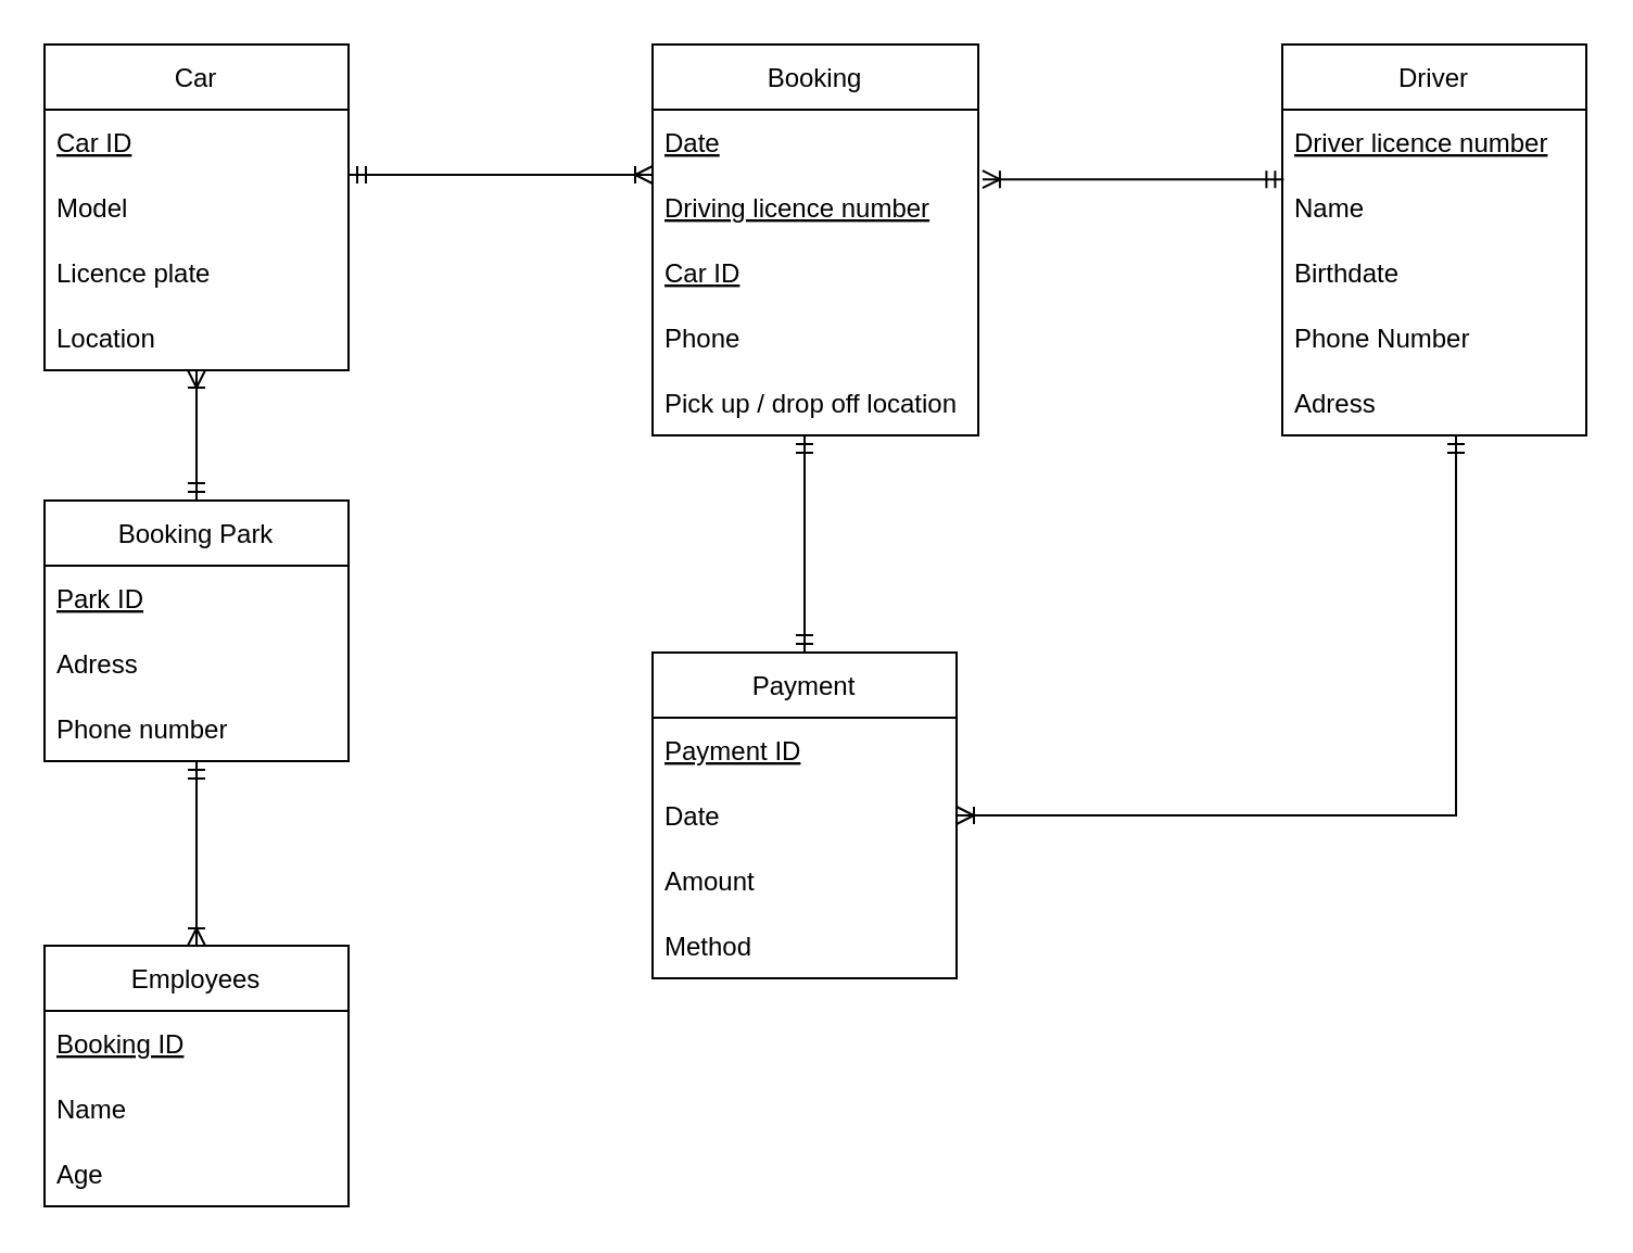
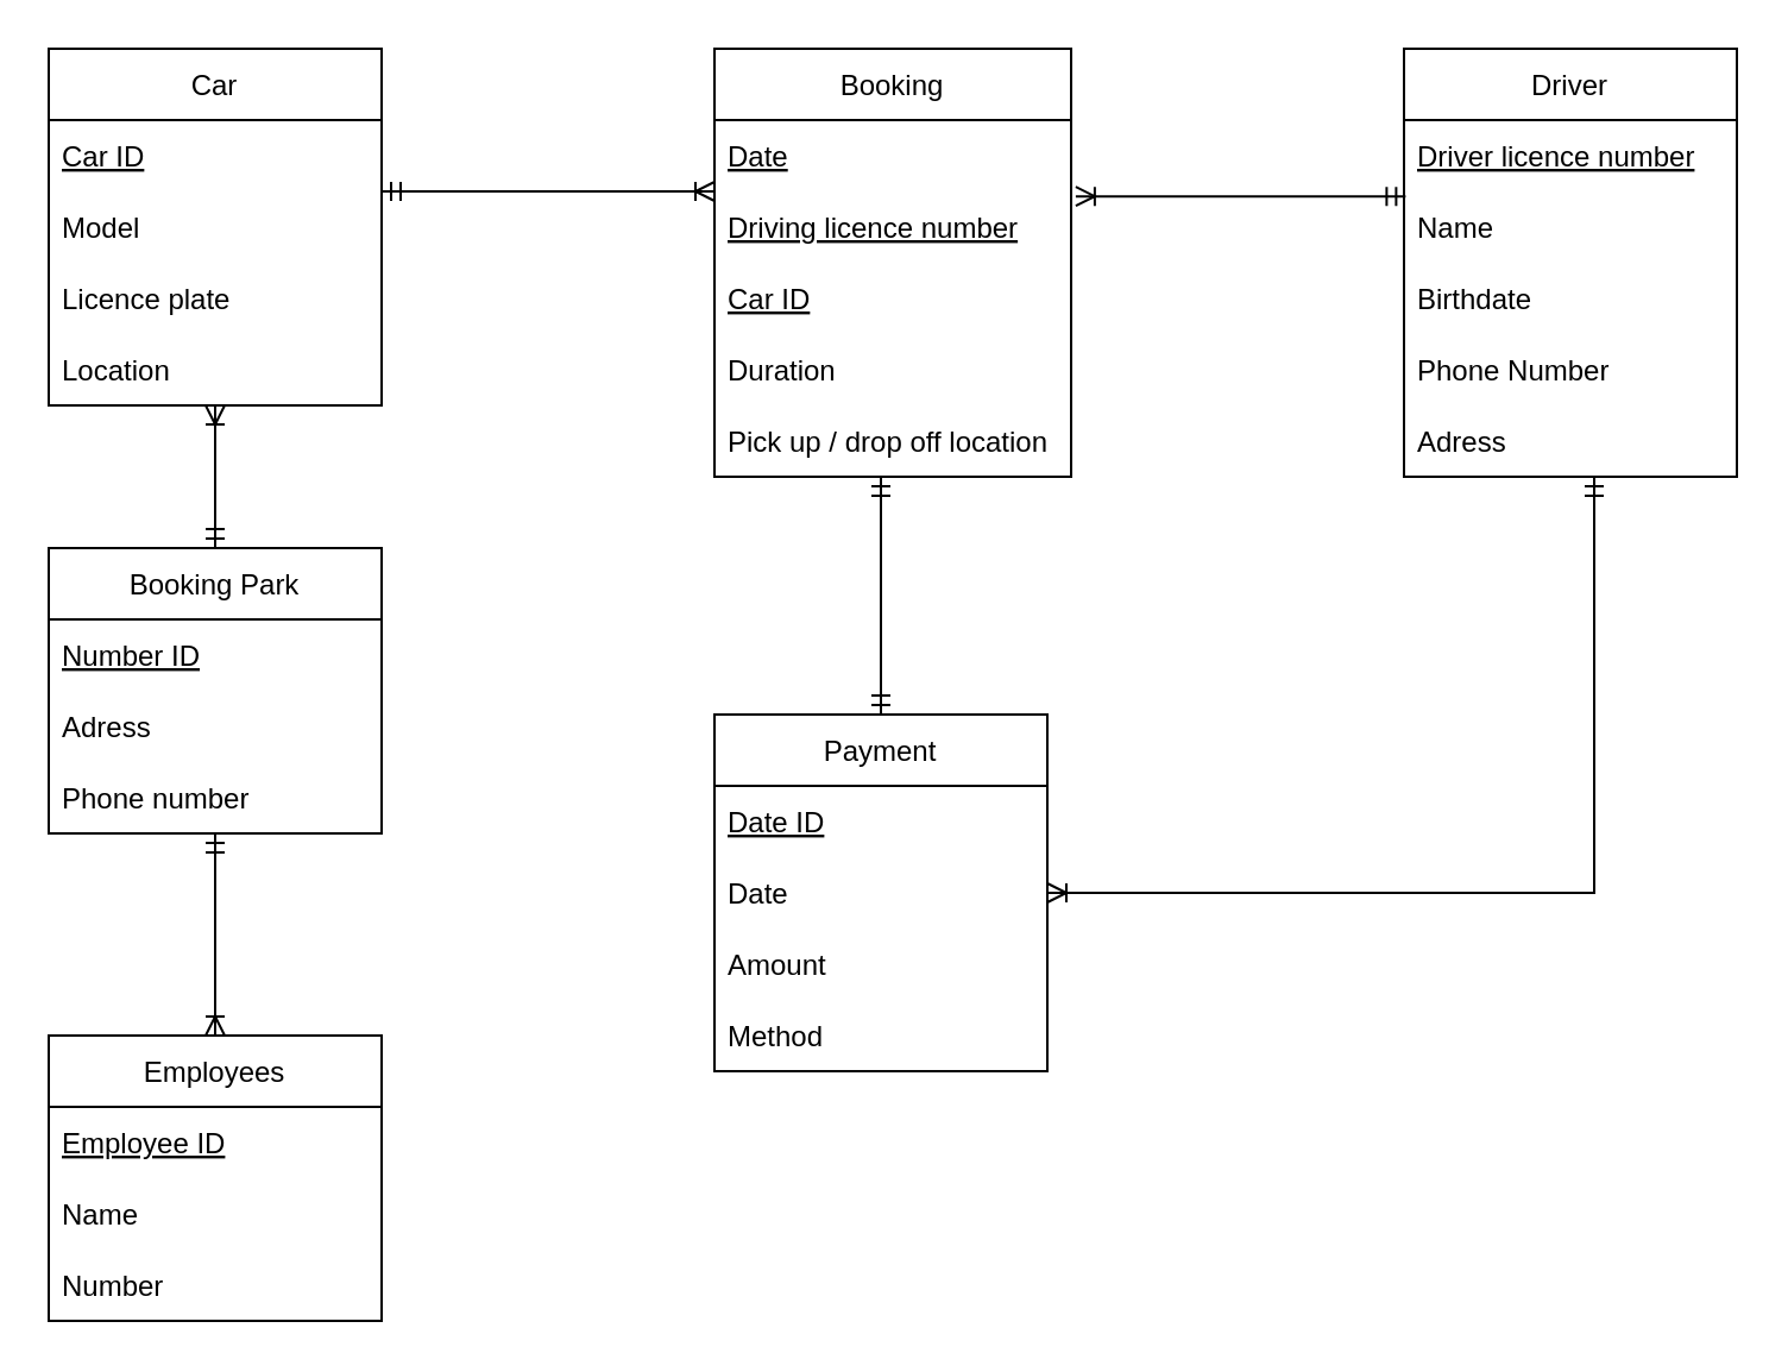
  <mxCell id="0" />
  <mxCell id="1" parent="0" />
  <mxCell id="2" value="Driver" style="swimlane;fontStyle=0;childLayout=stackLayout;horizontal=1;startSize=30;horizontalStack=0;resizeParent=1;resizeParentMax=0;resizeLast=0;collapsible=1;marginBottom=0;" vertex="1" parent="1"><mxGeometry x="590" y="20" width="140" height="180" as="geometry" /></mxCell>
  <mxCell id="3" value="Driver licence number" style="text;strokeColor=none;fillColor=none;align=left;verticalAlign=middle;spacingLeft=4;spacingRight=4;overflow=hidden;points=[[0,0.5],[1,0.5]];portConstraint=eastwest;rotatable=0;fontStyle=4" vertex="1" parent="2"><mxGeometry y="30" width="140" height="30" as="geometry" /></mxCell>
  <mxCell id="4" value="Name" style="text;strokeColor=none;fillColor=none;align=left;verticalAlign=middle;spacingLeft=4;spacingRight=4;overflow=hidden;points=[[0,0.5],[1,0.5]];portConstraint=eastwest;rotatable=0;" vertex="1" parent="2"><mxGeometry y="60" width="140" height="30" as="geometry" /></mxCell>
  <mxCell id="5" value="Birthdate" style="text;strokeColor=none;fillColor=none;align=left;verticalAlign=middle;spacingLeft=4;spacingRight=4;overflow=hidden;points=[[0,0.5],[1,0.5]];portConstraint=eastwest;rotatable=0;" vertex="1" parent="2"><mxGeometry y="90" width="140" height="30" as="geometry" /></mxCell>
  <mxCell id="6" value="Phone Number" style="text;strokeColor=none;fillColor=none;align=left;verticalAlign=middle;spacingLeft=4;spacingRight=4;overflow=hidden;points=[[0,0.5],[1,0.5]];portConstraint=eastwest;rotatable=0;" vertex="1" parent="2"><mxGeometry y="120" width="140" height="30" as="geometry" /></mxCell>
  <mxCell id="7" value="Adress" style="text;strokeColor=none;fillColor=none;align=left;verticalAlign=middle;spacingLeft=4;spacingRight=4;overflow=hidden;points=[[0,0.5],[1,0.5]];portConstraint=eastwest;rotatable=0;" vertex="1" parent="2"><mxGeometry y="150" width="140" height="30" as="geometry" /></mxCell>
  <mxCell id="8" value="Booking" style="swimlane;fontStyle=0;childLayout=stackLayout;horizontal=1;startSize=30;horizontalStack=0;resizeParent=1;resizeParentMax=0;resizeLast=0;collapsible=1;marginBottom=0;" vertex="1" parent="1"><mxGeometry x="300" y="20" width="150" height="180" as="geometry" /></mxCell>
  <mxCell id="9" value="Date" style="text;strokeColor=none;fillColor=none;align=left;verticalAlign=middle;spacingLeft=4;spacingRight=4;overflow=hidden;points=[[0,0.5],[1,0.5]];portConstraint=eastwest;rotatable=0;fontStyle=4" vertex="1" parent="8"><mxGeometry y="30" width="150" height="30" as="geometry" /></mxCell>
  <mxCell id="10" value="Driving licence number" style="text;strokeColor=none;fillColor=none;align=left;verticalAlign=middle;spacingLeft=4;spacingRight=4;overflow=hidden;points=[[0,0.5],[1,0.5]];portConstraint=eastwest;rotatable=0;fontStyle=4" vertex="1" parent="8"><mxGeometry y="60" width="150" height="30" as="geometry" /></mxCell>
  <mxCell id="11" value="Car ID" style="text;strokeColor=none;fillColor=none;align=left;verticalAlign=middle;spacingLeft=4;spacingRight=4;overflow=hidden;points=[[0,0.5],[1,0.5]];portConstraint=eastwest;rotatable=0;fontStyle=4" vertex="1" parent="8"><mxGeometry y="90" width="150" height="30" as="geometry" /></mxCell>
- <mxCell id="12" value="Phone" style="text;strokeColor=none;fillColor=none;align=left;verticalAlign=middle;spacingLeft=4;spacingRight=4;overflow=hidden;points=[[0,0.5],[1,0.5]];portConstraint=eastwest;rotatable=0;fontStyle=0" vertex="1" parent="8"><mxGeometry y="120" width="150" height="30" as="geometry" /></mxCell>
+ <mxCell id="12" value="Duration" style="text;strokeColor=none;fillColor=none;align=left;verticalAlign=middle;spacingLeft=4;spacingRight=4;overflow=hidden;points=[[0,0.5],[1,0.5]];portConstraint=eastwest;rotatable=0;fontStyle=0" vertex="1" parent="8"><mxGeometry y="120" width="150" height="30" as="geometry" /></mxCell>
  <mxCell id="13" value="Pick up / drop off location" style="text;strokeColor=none;fillColor=none;align=left;verticalAlign=middle;spacingLeft=4;spacingRight=4;overflow=hidden;points=[[0,0.5],[1,0.5]];portConstraint=eastwest;rotatable=0;fontStyle=0" vertex="1" parent="8"><mxGeometry y="150" width="150" height="30" as="geometry" /></mxCell>
  <mxCell id="14" value="Booking Park" style="swimlane;fontStyle=0;childLayout=stackLayout;horizontal=1;startSize=30;horizontalStack=0;resizeParent=1;resizeParentMax=0;resizeLast=0;collapsible=1;marginBottom=0;" vertex="1" parent="1"><mxGeometry x="20" y="230" width="140" height="120" as="geometry" /></mxCell>
- <mxCell id="15" value="Park ID" style="text;strokeColor=none;fillColor=none;align=left;verticalAlign=middle;spacingLeft=4;spacingRight=4;overflow=hidden;points=[[0,0.5],[1,0.5]];portConstraint=eastwest;rotatable=0;fontStyle=4" vertex="1" parent="14"><mxGeometry y="30" width="140" height="30" as="geometry" /></mxCell>
+ <mxCell id="15" value="Number ID" style="text;strokeColor=none;fillColor=none;align=left;verticalAlign=middle;spacingLeft=4;spacingRight=4;overflow=hidden;points=[[0,0.5],[1,0.5]];portConstraint=eastwest;rotatable=0;fontStyle=4" vertex="1" parent="14"><mxGeometry y="30" width="140" height="30" as="geometry" /></mxCell>
  <mxCell id="16" value="Adress" style="text;strokeColor=none;fillColor=none;align=left;verticalAlign=middle;spacingLeft=4;spacingRight=4;overflow=hidden;points=[[0,0.5],[1,0.5]];portConstraint=eastwest;rotatable=0;" vertex="1" parent="14"><mxGeometry y="60" width="140" height="30" as="geometry" /></mxCell>
  <mxCell id="17" value="Phone number" style="text;strokeColor=none;fillColor=none;align=left;verticalAlign=middle;spacingLeft=4;spacingRight=4;overflow=hidden;points=[[0,0.5],[1,0.5]];portConstraint=eastwest;rotatable=0;" vertex="1" parent="14"><mxGeometry y="90" width="140" height="30" as="geometry" /></mxCell>
  <mxCell id="18" value="Car" style="swimlane;fontStyle=0;childLayout=stackLayout;horizontal=1;startSize=30;horizontalStack=0;resizeParent=1;resizeParentMax=0;resizeLast=0;collapsible=1;marginBottom=0;" vertex="1" parent="1"><mxGeometry x="20" y="20" width="140" height="150" as="geometry" /></mxCell>
  <mxCell id="19" value="Car ID" style="text;strokeColor=none;fillColor=none;align=left;verticalAlign=middle;spacingLeft=4;spacingRight=4;overflow=hidden;points=[[0,0.5],[1,0.5]];portConstraint=eastwest;rotatable=0;fontStyle=4" vertex="1" parent="18"><mxGeometry y="30" width="140" height="30" as="geometry" /></mxCell>
  <mxCell id="20" value="Model" style="text;strokeColor=none;fillColor=none;align=left;verticalAlign=middle;spacingLeft=4;spacingRight=4;overflow=hidden;points=[[0,0.5],[1,0.5]];portConstraint=eastwest;rotatable=0;" vertex="1" parent="18"><mxGeometry y="60" width="140" height="30" as="geometry" /></mxCell>
  <mxCell id="21" value="Licence plate" style="text;strokeColor=none;fillColor=none;align=left;verticalAlign=middle;spacingLeft=4;spacingRight=4;overflow=hidden;points=[[0,0.5],[1,0.5]];portConstraint=eastwest;rotatable=0;" vertex="1" parent="18"><mxGeometry y="90" width="140" height="30" as="geometry" /></mxCell>
  <mxCell id="22" value="Location" style="text;strokeColor=none;fillColor=none;align=left;verticalAlign=middle;spacingLeft=4;spacingRight=4;overflow=hidden;points=[[0,0.5],[1,0.5]];portConstraint=eastwest;rotatable=0;" vertex="1" parent="18"><mxGeometry y="120" width="140" height="30" as="geometry" /></mxCell>
  <mxCell id="23" value="Payment" style="swimlane;fontStyle=0;childLayout=stackLayout;horizontal=1;startSize=30;horizontalStack=0;resizeParent=1;resizeParentMax=0;resizeLast=0;collapsible=1;marginBottom=0;" vertex="1" parent="1"><mxGeometry x="300" y="300" width="140" height="150" as="geometry" /></mxCell>
- <mxCell id="24" value="Payment ID" style="text;strokeColor=none;fillColor=none;align=left;verticalAlign=middle;spacingLeft=4;spacingRight=4;overflow=hidden;points=[[0,0.5],[1,0.5]];portConstraint=eastwest;rotatable=0;fontStyle=4" vertex="1" parent="23"><mxGeometry y="30" width="140" height="30" as="geometry" /></mxCell>
+ <mxCell id="24" value="Date ID" style="text;strokeColor=none;fillColor=none;align=left;verticalAlign=middle;spacingLeft=4;spacingRight=4;overflow=hidden;points=[[0,0.5],[1,0.5]];portConstraint=eastwest;rotatable=0;fontStyle=4" vertex="1" parent="23"><mxGeometry y="30" width="140" height="30" as="geometry" /></mxCell>
  <mxCell id="25" value="Date" style="text;strokeColor=none;fillColor=none;align=left;verticalAlign=middle;spacingLeft=4;spacingRight=4;overflow=hidden;points=[[0,0.5],[1,0.5]];portConstraint=eastwest;rotatable=0;" vertex="1" parent="23"><mxGeometry y="60" width="140" height="30" as="geometry" /></mxCell>
  <mxCell id="26" value="Amount" style="text;strokeColor=none;fillColor=none;align=left;verticalAlign=middle;spacingLeft=4;spacingRight=4;overflow=hidden;points=[[0,0.5],[1,0.5]];portConstraint=eastwest;rotatable=0;" vertex="1" parent="23"><mxGeometry y="90" width="140" height="30" as="geometry" /></mxCell>
  <mxCell id="27" value="Method" style="text;strokeColor=none;fillColor=none;align=left;verticalAlign=middle;spacingLeft=4;spacingRight=4;overflow=hidden;points=[[0,0.5],[1,0.5]];portConstraint=eastwest;rotatable=0;" vertex="1" parent="23"><mxGeometry y="120" width="140" height="30" as="geometry" /></mxCell>
  <mxCell id="28" value="Employees" style="swimlane;fontStyle=0;childLayout=stackLayout;horizontal=1;startSize=30;horizontalStack=0;resizeParent=1;resizeParentMax=0;resizeLast=0;collapsible=1;marginBottom=0;" vertex="1" parent="1"><mxGeometry x="20" y="435" width="140" height="120" as="geometry" /></mxCell>
- <mxCell id="29" value="Booking ID" style="text;strokeColor=none;fillColor=none;align=left;verticalAlign=middle;spacingLeft=4;spacingRight=4;overflow=hidden;points=[[0,0.5],[1,0.5]];portConstraint=eastwest;rotatable=0;fontStyle=4" vertex="1" parent="28"><mxGeometry y="30" width="140" height="30" as="geometry" /></mxCell>
+ <mxCell id="29" value="Employee ID" style="text;strokeColor=none;fillColor=none;align=left;verticalAlign=middle;spacingLeft=4;spacingRight=4;overflow=hidden;points=[[0,0.5],[1,0.5]];portConstraint=eastwest;rotatable=0;fontStyle=4" vertex="1" parent="28"><mxGeometry y="30" width="140" height="30" as="geometry" /></mxCell>
  <mxCell id="30" value="Name" style="text;strokeColor=none;fillColor=none;align=left;verticalAlign=middle;spacingLeft=4;spacingRight=4;overflow=hidden;points=[[0,0.5],[1,0.5]];portConstraint=eastwest;rotatable=0;" vertex="1" parent="28"><mxGeometry y="60" width="140" height="30" as="geometry" /></mxCell>
- <mxCell id="31" value="Age" style="text;strokeColor=none;fillColor=none;align=left;verticalAlign=middle;spacingLeft=4;spacingRight=4;overflow=hidden;points=[[0,0.5],[1,0.5]];portConstraint=eastwest;rotatable=0;" vertex="1" parent="28"><mxGeometry y="90" width="140" height="30" as="geometry" /></mxCell>
+ <mxCell id="31" value="Number" style="text;strokeColor=none;fillColor=none;align=left;verticalAlign=middle;spacingLeft=4;spacingRight=4;overflow=hidden;points=[[0,0.5],[1,0.5]];portConstraint=eastwest;rotatable=0;" vertex="1" parent="28"><mxGeometry y="90" width="140" height="30" as="geometry" /></mxCell>
  <mxCell id="32" value="" style="edgeStyle=entityRelationEdgeStyle;fontSize=12;html=1;endArrow=ERoneToMany;startArrow=ERmandOne;rounded=0;entryX=1.013;entryY=1.069;entryDx=0;entryDy=0;entryPerimeter=0;exitX=0.005;exitY=1.069;exitDx=0;exitDy=0;exitPerimeter=0;" edge="1" parent="1" source="3" target="9"><mxGeometry width="100" height="100" relative="1" as="geometry"><mxPoint x="590" y="80" as="sourcePoint" /><mxPoint x="440" y="80" as="targetPoint" /></mxGeometry></mxCell>
  <mxCell id="33" value="" style="edgeStyle=entityRelationEdgeStyle;fontSize=12;html=1;endArrow=ERoneToMany;startArrow=ERmandOne;rounded=0;" edge="1" parent="1"><mxGeometry width="100" height="100" relative="1" as="geometry"><mxPoint x="160" y="80" as="sourcePoint" /><mxPoint x="300" y="80" as="targetPoint" /></mxGeometry></mxCell>
  <mxCell id="34" value="" style="endArrow=ERmandOne;html=1;rounded=0;exitX=0.5;exitY=0;exitDx=0;exitDy=0;startArrow=ERmandOne;startFill=0;endFill=0;" edge="1" parent="1" source="23"><mxGeometry width="50" height="50" relative="1" as="geometry"><mxPoint x="280" y="210" as="sourcePoint" /><mxPoint x="370" y="200" as="targetPoint" /></mxGeometry></mxCell>
  <mxCell id="35" value="" style="endArrow=ERmandOne;html=1;rounded=0;startArrow=ERoneToMany;startFill=0;endFill=0;exitX=1;exitY=0.5;exitDx=0;exitDy=0;" edge="1" parent="1" source="25"><mxGeometry width="50" height="50" relative="1" as="geometry"><mxPoint x="440" y="295" as="sourcePoint" /><mxPoint x="670" y="200" as="targetPoint" /><Array as="points"><mxPoint x="670" y="375" /></Array></mxGeometry></mxCell>
  <mxCell id="36" value="" style="endArrow=ERoneToMany;html=1;rounded=0;exitX=0.5;exitY=0;exitDx=0;exitDy=0;startArrow=ERmandOne;startFill=0;endFill=0;" edge="1" parent="1" source="14"><mxGeometry width="50" height="50" relative="1" as="geometry"><mxPoint x="280" y="210" as="sourcePoint" /><mxPoint x="90" y="170" as="targetPoint" /></mxGeometry></mxCell>
  <mxCell id="37" value="" style="endArrow=ERoneToMany;html=1;rounded=0;startArrow=ERmandOne;startFill=0;endFill=0;entryX=0.5;entryY=0;entryDx=0;entryDy=0;" edge="1" parent="1" target="28"><mxGeometry width="50" height="50" relative="1" as="geometry"><mxPoint x="90" y="350" as="sourcePoint" /><mxPoint x="100" y="150" as="targetPoint" /></mxGeometry></mxCell>
